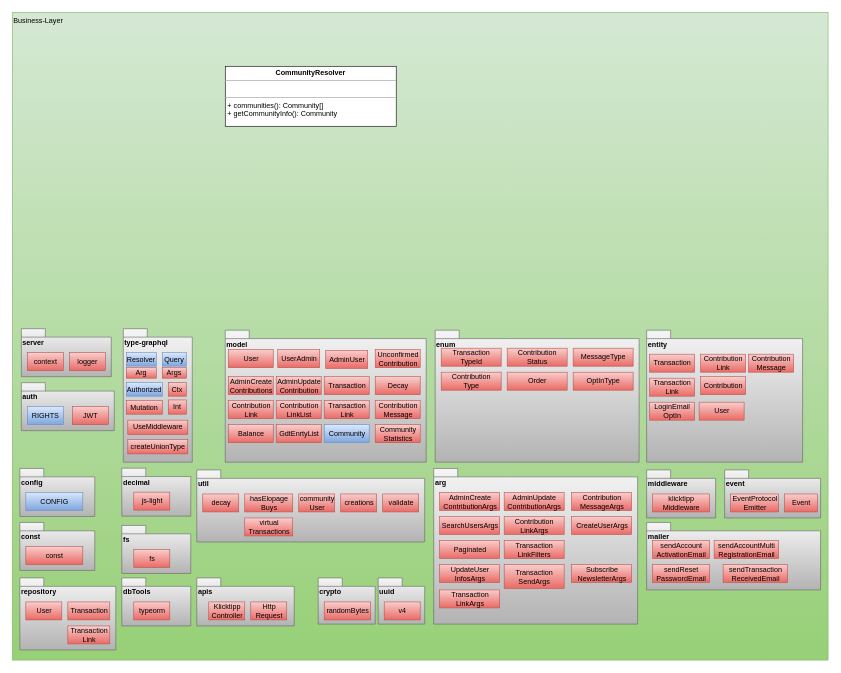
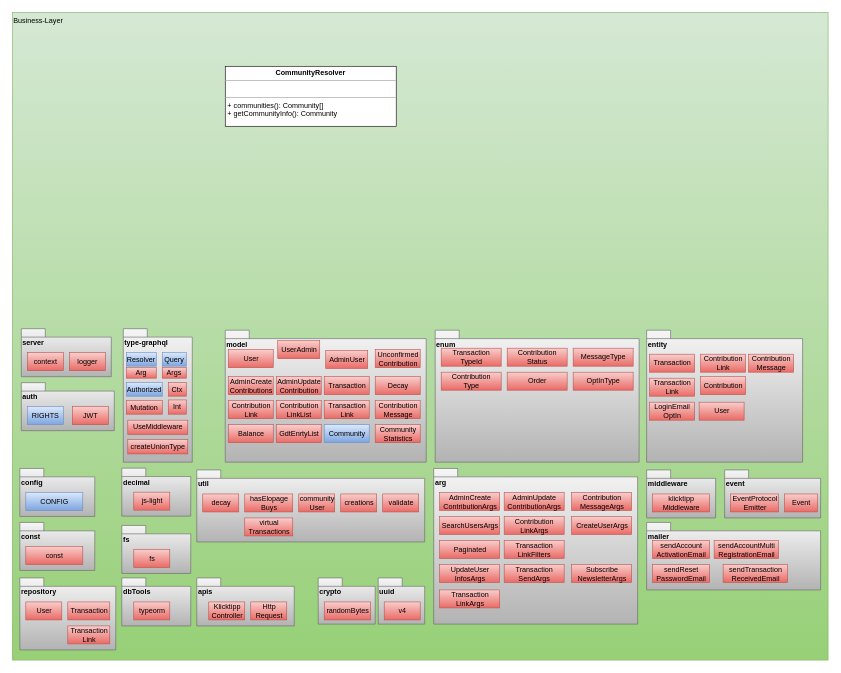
  <mxCell id="0" />
  <mxCell id="1" parent="0" />
  <mxCell id="2" value="Business-Layer" style="rounded=0;whiteSpace=wrap;html=1;fillColor=#d5e8d4;strokeColor=#82b366;gradientColor=#97d077;align=left;verticalAlign=top;" parent="1" vertex="1"><mxGeometry x="20" y="20" width="1360" height="1080" as="geometry" /></mxCell>
  <mxCell id="3" value="server" style="shape=folder;fontStyle=1;spacingTop=10;tabWidth=40;tabHeight=14;tabPosition=left;html=1;align=left;verticalAlign=top;fillColor=#f5f5f5;gradientColor=#b3b3b3;strokeColor=#666666;" parent="1" vertex="1"><mxGeometry x="35" y="547.5" width="150" height="80" as="geometry" /></mxCell>
  <mxCell id="4" value="context" style="html=1;fillColor=#f8cecc;gradientColor=#ea6b66;strokeColor=#b85450;" parent="1" vertex="1"><mxGeometry x="45" y="587.5" width="60" height="30" as="geometry" /></mxCell>
  <mxCell id="5" value="logger" style="html=1;fillColor=#f8cecc;gradientColor=#ea6b66;strokeColor=#b85450;" parent="1" vertex="1"><mxGeometry x="115" y="587.5" width="60" height="30" as="geometry" /></mxCell>
  <mxCell id="6" value="model" style="shape=folder;fontStyle=1;spacingTop=10;tabWidth=40;tabHeight=14;tabPosition=left;html=1;align=left;verticalAlign=top;fillColor=#f5f5f5;gradientColor=#b3b3b3;strokeColor=#666666;" parent="1" vertex="1"><mxGeometry x="375" y="550" width="335" height="220" as="geometry" /></mxCell>
  <mxCell id="7" value="auth" style="shape=folder;fontStyle=1;spacingTop=10;tabWidth=40;tabHeight=14;tabPosition=left;html=1;align=left;verticalAlign=top;fillColor=#f5f5f5;gradientColor=#b3b3b3;strokeColor=#666666;" parent="1" vertex="1"><mxGeometry x="35" y="637.5" width="155" height="80" as="geometry" /></mxCell>
  <mxCell id="8" value="RIGHTS" style="html=1;fillColor=#dae8fc;gradientColor=#7ea6e0;strokeColor=#6c8ebf;" parent="1" vertex="1"><mxGeometry x="45" y="677.5" width="60" height="30" as="geometry" /></mxCell>
  <mxCell id="9" value="repository" style="shape=folder;fontStyle=1;spacingTop=10;tabWidth=40;tabHeight=14;tabPosition=left;html=1;align=left;verticalAlign=top;fillColor=#f5f5f5;gradientColor=#b3b3b3;strokeColor=#666666;" parent="1" vertex="1"><mxGeometry x="32.5" y="963" width="160" height="120" as="geometry" /></mxCell>
  <mxCell id="10" value="User" style="html=1;fillColor=#f8cecc;gradientColor=#ea6b66;strokeColor=#b85450;" parent="1" vertex="1"><mxGeometry x="42.5" y="1003" width="60" height="30" as="geometry" /></mxCell>
  <mxCell id="11" value="arg" style="shape=folder;fontStyle=1;spacingTop=10;tabWidth=40;tabHeight=14;tabPosition=left;html=1;align=left;verticalAlign=top;fillColor=#f5f5f5;gradientColor=#b3b3b3;strokeColor=#666666;" parent="1" vertex="1"><mxGeometry x="722.5" y="780.5" width="340" height="259.5" as="geometry" /></mxCell>
  <mxCell id="12" value="AdminCreate&lt;br&gt;ContributionArgs" style="html=1;fillColor=#f8cecc;gradientColor=#ea6b66;strokeColor=#b85450;" parent="1" vertex="1"><mxGeometry x="732.5" y="820.5" width="100" height="30" as="geometry" /></mxCell>
  <mxCell id="13" value="AdminUpdate&lt;br&gt;ContributionArgs" style="html=1;fillColor=#f8cecc;gradientColor=#ea6b66;strokeColor=#b85450;" parent="1" vertex="1"><mxGeometry x="840" y="820.5" width="100" height="30" as="geometry" /></mxCell>
  <mxCell id="14" value="SearchUsersArgs" style="html=1;fillColor=#f8cecc;gradientColor=#ea6b66;strokeColor=#b85450;" parent="1" vertex="1"><mxGeometry x="732.5" y="860.5" width="100" height="30" as="geometry" /></mxCell>
  <mxCell id="15" value="Contribution&lt;br&gt;LinkArgs" style="html=1;fillColor=#f8cecc;gradientColor=#ea6b66;strokeColor=#b85450;" parent="1" vertex="1"><mxGeometry x="840" y="860.5" width="100" height="30" as="geometry" /></mxCell>
  <mxCell id="16" value="entity" style="shape=folder;fontStyle=1;spacingTop=10;tabWidth=40;tabHeight=14;tabPosition=left;html=1;align=left;verticalAlign=top;fillColor=#f5f5f5;gradientColor=#b3b3b3;strokeColor=#666666;" parent="1" vertex="1"><mxGeometry x="1077.5" y="550" width="260" height="220" as="geometry" /></mxCell>
  <mxCell id="17" value="Transaction" style="html=1;fillColor=#f8cecc;gradientColor=#ea6b66;strokeColor=#b85450;" parent="1" vertex="1"><mxGeometry x="1082.5" y="590" width="75" height="30" as="geometry" /></mxCell>
  <mxCell id="18" value="Contribution&lt;br&gt;Link" style="html=1;fillColor=#f8cecc;gradientColor=#ea6b66;strokeColor=#b85450;" parent="1" vertex="1"><mxGeometry x="1167.5" y="590" width="75" height="30" as="geometry" /></mxCell>
  <mxCell id="19" value="Transaction&lt;br&gt;Link" style="html=1;fillColor=#f8cecc;gradientColor=#ea6b66;strokeColor=#b85450;" parent="1" vertex="1"><mxGeometry x="1082.5" y="630" width="75" height="30" as="geometry" /></mxCell>
  <mxCell id="20" value="Transaction" style="html=1;fillColor=#f8cecc;gradientColor=#ea6b66;strokeColor=#b85450;" parent="1" vertex="1"><mxGeometry x="112.5" y="1003" width="70" height="30" as="geometry" /></mxCell>
  <mxCell id="21" value="Contribution" style="html=1;fillColor=#f8cecc;gradientColor=#ea6b66;strokeColor=#b85450;" parent="1" vertex="1"><mxGeometry x="1167.5" y="627.5" width="75" height="30" as="geometry" /></mxCell>
  <mxCell id="22" value="LoginEmail&lt;br&gt;OptIn" style="html=1;fillColor=#f8cecc;gradientColor=#ea6b66;strokeColor=#b85450;" parent="1" vertex="1"><mxGeometry x="1082.5" y="670" width="75" height="30" as="geometry" /></mxCell>
  <mxCell id="23" value="User" style="html=1;fillColor=#f8cecc;gradientColor=#ea6b66;strokeColor=#b85450;" parent="1" vertex="1"><mxGeometry x="1165" y="670" width="75" height="30" as="geometry" /></mxCell>
  <mxCell id="24" value="enum" style="shape=folder;fontStyle=1;spacingTop=10;tabWidth=40;tabHeight=14;tabPosition=left;html=1;align=left;verticalAlign=top;fillColor=#f5f5f5;gradientColor=#b3b3b3;strokeColor=#666666;" parent="1" vertex="1"><mxGeometry x="725" y="550" width="340" height="220" as="geometry" /></mxCell>
  <mxCell id="25" value="Transaction&lt;br&gt;TypeId" style="html=1;fillColor=#f8cecc;gradientColor=#ea6b66;strokeColor=#b85450;" parent="1" vertex="1"><mxGeometry x="735" y="580" width="100" height="30" as="geometry" /></mxCell>
  <mxCell id="26" value="Contribution&lt;br&gt;Type" style="html=1;fillColor=#f8cecc;gradientColor=#ea6b66;strokeColor=#b85450;" parent="1" vertex="1"><mxGeometry x="735" y="620" width="100" height="30" as="geometry" /></mxCell>
  <mxCell id="27" value="Contribution&lt;br&gt;Status" style="html=1;fillColor=#f8cecc;gradientColor=#ea6b66;strokeColor=#b85450;" parent="1" vertex="1"><mxGeometry x="845" y="580" width="100" height="30" as="geometry" /></mxCell>
  <mxCell id="28" value="Paginated" style="html=1;fillColor=#f8cecc;gradientColor=#ea6b66;strokeColor=#b85450;" parent="1" vertex="1"><mxGeometry x="732.5" y="900.5" width="100" height="30" as="geometry" /></mxCell>
  <mxCell id="29" value="Transaction&lt;br&gt;LinkFilters" style="html=1;fillColor=#f8cecc;gradientColor=#ea6b66;strokeColor=#b85450;" parent="1" vertex="1"><mxGeometry x="840" y="900.5" width="100" height="30" as="geometry" /></mxCell>
  <mxCell id="30" value="Order" style="html=1;fillColor=#f8cecc;gradientColor=#ea6b66;strokeColor=#b85450;" parent="1" vertex="1"><mxGeometry x="845" y="620" width="100" height="30" as="geometry" /></mxCell>
  <mxCell id="31" value="mailer" style="shape=folder;fontStyle=1;spacingTop=10;tabWidth=40;tabHeight=14;tabPosition=left;html=1;align=left;verticalAlign=top;fillColor=#f5f5f5;gradientColor=#b3b3b3;strokeColor=#666666;" parent="1" vertex="1"><mxGeometry x="1077.5" y="870.5" width="290" height="112.5" as="geometry" /></mxCell>
  <mxCell id="32" value="sendAccount&lt;br&gt;ActivationEmail" style="html=1;fillColor=#f8cecc;gradientColor=#ea6b66;strokeColor=#b85450;" parent="1" vertex="1"><mxGeometry x="1087.5" y="900.5" width="95" height="30" as="geometry" /></mxCell>
  <mxCell id="33" value="config" style="shape=folder;fontStyle=1;spacingTop=10;tabWidth=40;tabHeight=14;tabPosition=left;html=1;align=left;verticalAlign=top;fillColor=#f5f5f5;gradientColor=#b3b3b3;strokeColor=#666666;" parent="1" vertex="1"><mxGeometry x="32.5" y="780.5" width="125" height="80" as="geometry" /></mxCell>
  <mxCell id="34" value="CONFIG" style="html=1;fillColor=#dae8fc;gradientColor=#7ea6e0;strokeColor=#6c8ebf;" parent="1" vertex="1"><mxGeometry x="42.5" y="820.5" width="95" height="30" as="geometry" /></mxCell>
  <mxCell id="35" value="const" style="shape=folder;fontStyle=1;spacingTop=10;tabWidth=40;tabHeight=14;tabPosition=left;html=1;align=left;verticalAlign=top;fillColor=#f5f5f5;gradientColor=#b3b3b3;strokeColor=#666666;" parent="1" vertex="1"><mxGeometry x="32.5" y="870.5" width="125" height="80" as="geometry" /></mxCell>
  <mxCell id="36" value="const" style="html=1;fillColor=#f8cecc;gradientColor=#ea6b66;strokeColor=#b85450;" parent="1" vertex="1"><mxGeometry x="42.5" y="910.5" width="95" height="30" as="geometry" /></mxCell>
  <mxCell id="37" value="Contribution&lt;br&gt;Message" style="html=1;fillColor=#f8cecc;gradientColor=#ea6b66;strokeColor=#b85450;" parent="1" vertex="1"><mxGeometry x="1247.5" y="590" width="75" height="30" as="geometry" /></mxCell>
  <mxCell id="38" value="Contribution&lt;br&gt;MessageArgs" style="html=1;fillColor=#f8cecc;gradientColor=#ea6b66;strokeColor=#b85450;" parent="1" vertex="1"><mxGeometry x="952.5" y="820.5" width="100" height="30" as="geometry" /></mxCell>
  <mxCell id="39" value="MessageType" style="html=1;fillColor=#f8cecc;gradientColor=#ea6b66;strokeColor=#b85450;" parent="1" vertex="1"><mxGeometry x="955" y="580" width="100" height="30" as="geometry" /></mxCell>
  <mxCell id="40" value="type-graphql" style="shape=folder;fontStyle=1;spacingTop=10;tabWidth=40;tabHeight=14;tabPosition=left;html=1;align=left;verticalAlign=top;fillColor=#f5f5f5;gradientColor=#b3b3b3;strokeColor=#666666;" parent="1" vertex="1"><mxGeometry x="205" y="547.5" width="115" height="222.5" as="geometry" /></mxCell>
  <mxCell id="41" value="dbTools" style="shape=folder;fontStyle=1;spacingTop=10;tabWidth=40;tabHeight=14;tabPosition=left;html=1;align=left;verticalAlign=top;fillColor=#f5f5f5;gradientColor=#b3b3b3;strokeColor=#666666;" parent="1" vertex="1"><mxGeometry x="202.5" y="963" width="115" height="80" as="geometry" /></mxCell>
  <mxCell id="42" value="typeorm" style="html=1;fillColor=#f8cecc;gradientColor=#ea6b66;strokeColor=#b85450;" parent="1" vertex="1"><mxGeometry x="222.5" y="1003" width="60" height="30" as="geometry" /></mxCell>
  <mxCell id="43" value="Resolver" style="rounded=0;whiteSpace=wrap;html=1;fillColor=#dae8fc;gradientColor=#7ea6e0;strokeColor=#6c8ebf;" parent="1" vertex="1"><mxGeometry x="210" y="587.5" width="50" height="22.5" as="geometry" /></mxCell>
  <mxCell id="44" value="Query" style="rounded=0;whiteSpace=wrap;html=1;fillColor=#dae8fc;gradientColor=#7ea6e0;strokeColor=#6c8ebf;" parent="1" vertex="1"><mxGeometry x="270" y="587.5" width="40" height="22.5" as="geometry" /></mxCell>
  <mxCell id="45" value="Arg" style="rounded=0;whiteSpace=wrap;html=1;fillColor=#f8cecc;gradientColor=#ea6b66;strokeColor=#b85450;" parent="1" vertex="1"><mxGeometry x="210" y="612.5" width="50" height="17.5" as="geometry" /></mxCell>
  <mxCell id="46" value="Args" style="rounded=0;whiteSpace=wrap;html=1;fillColor=#f8cecc;gradientColor=#ea6b66;strokeColor=#b85450;" parent="1" vertex="1"><mxGeometry x="270" y="612.5" width="40" height="17.5" as="geometry" /></mxCell>
  <mxCell id="47" value="Authorized" style="rounded=0;whiteSpace=wrap;html=1;fillColor=#dae8fc;gradientColor=#7ea6e0;strokeColor=#6c8ebf;" parent="1" vertex="1"><mxGeometry x="210" y="637.5" width="60" height="22.5" as="geometry" /></mxCell>
  <mxCell id="48" value="Mutation" style="rounded=0;whiteSpace=wrap;html=1;fillColor=#f8cecc;gradientColor=#ea6b66;strokeColor=#b85450;" parent="1" vertex="1"><mxGeometry x="210" y="667.5" width="60" height="22.5" as="geometry" /></mxCell>
  <mxCell id="49" value="Ctx" style="rounded=0;whiteSpace=wrap;html=1;fillColor=#f8cecc;gradientColor=#ea6b66;strokeColor=#b85450;" parent="1" vertex="1"><mxGeometry x="280" y="637.5" width="30" height="22.5" as="geometry" /></mxCell>
  <mxCell id="50" value="fs" style="shape=folder;fontStyle=1;spacingTop=10;tabWidth=40;tabHeight=14;tabPosition=left;html=1;align=left;verticalAlign=top;fillColor=#f5f5f5;gradientColor=#b3b3b3;strokeColor=#666666;" parent="1" vertex="1"><mxGeometry x="202.5" y="875.5" width="115" height="80" as="geometry" /></mxCell>
  <mxCell id="51" value="fs" style="html=1;fillColor=#f8cecc;gradientColor=#ea6b66;strokeColor=#b85450;" parent="1" vertex="1"><mxGeometry x="222.5" y="915.5" width="60" height="30" as="geometry" /></mxCell>
  <mxCell id="52" value="JWT" style="html=1;fillColor=#f8cecc;gradientColor=#ea6b66;strokeColor=#b85450;" parent="1" vertex="1"><mxGeometry x="120" y="677.5" width="60" height="30" as="geometry" /></mxCell>
  <mxCell id="53" value="CreateUserArgs" style="html=1;fillColor=#f8cecc;gradientColor=#ea6b66;strokeColor=#b85450;" parent="1" vertex="1"><mxGeometry x="952.5" y="860.5" width="100" height="30" as="geometry" /></mxCell>
  <mxCell id="54" value="UpdateUser&lt;br&gt;InfosArgs" style="html=1;fillColor=#f8cecc;gradientColor=#ea6b66;strokeColor=#b85450;" parent="1" vertex="1"><mxGeometry x="732.5" y="940.5" width="100" height="30" as="geometry" /></mxCell>
  <mxCell id="55" value="middleware" style="shape=folder;fontStyle=1;spacingTop=10;tabWidth=40;tabHeight=14;tabPosition=left;html=1;align=left;verticalAlign=top;fillColor=#f5f5f5;gradientColor=#b3b3b3;strokeColor=#666666;" parent="1" vertex="1"><mxGeometry x="1077.5" y="783" width="115" height="80" as="geometry" /></mxCell>
  <mxCell id="56" value="klicktipp&lt;br&gt;Middleware" style="html=1;fillColor=#f8cecc;gradientColor=#ea6b66;strokeColor=#b85450;" parent="1" vertex="1"><mxGeometry x="1087.5" y="823" width="95" height="30" as="geometry" /></mxCell>
  <mxCell id="57" value="OptInType" style="html=1;fillColor=#f8cecc;gradientColor=#ea6b66;strokeColor=#b85450;" parent="1" vertex="1"><mxGeometry x="955" y="620" width="100" height="30" as="geometry" /></mxCell>
  <mxCell id="58" value="sendReset&lt;br&gt;PasswordEmail" style="html=1;fillColor=#f8cecc;gradientColor=#ea6b66;strokeColor=#b85450;" parent="1" vertex="1"><mxGeometry x="1087.5" y="940.5" width="95" height="30" as="geometry" /></mxCell>
  <mxCell id="59" value="sendAccountMulti&lt;br&gt;RegistrationEmail" style="html=1;fillColor=#f8cecc;gradientColor=#ea6b66;strokeColor=#b85450;" parent="1" vertex="1"><mxGeometry x="1190" y="900.5" width="107.5" height="30" as="geometry" /></mxCell>
  <mxCell id="60" value="apis" style="shape=folder;fontStyle=1;spacingTop=10;tabWidth=40;tabHeight=14;tabPosition=left;html=1;align=left;verticalAlign=top;fillColor=#f5f5f5;gradientColor=#b3b3b3;strokeColor=#666666;" parent="1" vertex="1"><mxGeometry x="327.5" y="963" width="162.5" height="80" as="geometry" /></mxCell>
  <mxCell id="61" value="Klicktipp&lt;br&gt;Controller" style="html=1;fillColor=#f8cecc;gradientColor=#ea6b66;strokeColor=#b85450;" parent="1" vertex="1"><mxGeometry x="347.5" y="1003" width="60" height="30" as="geometry" /></mxCell>
  <mxCell id="62" value="event" style="shape=folder;fontStyle=1;spacingTop=10;tabWidth=40;tabHeight=14;tabPosition=left;html=1;align=left;verticalAlign=top;fillColor=#f5f5f5;gradientColor=#b3b3b3;strokeColor=#666666;" parent="1" vertex="1"><mxGeometry x="1207.5" y="783" width="160" height="80" as="geometry" /></mxCell>
  <mxCell id="63" value="EventProtocol&lt;br&gt;Emitter" style="html=1;fillColor=#f8cecc;gradientColor=#ea6b66;strokeColor=#b85450;" parent="1" vertex="1"><mxGeometry x="1217.5" y="823" width="80" height="30" as="geometry" /></mxCell>
  <mxCell id="64" value="Event" style="html=1;fillColor=#f8cecc;gradientColor=#ea6b66;strokeColor=#b85450;" parent="1" vertex="1"><mxGeometry x="1307.5" y="823" width="55" height="30" as="geometry" /></mxCell>
  <mxCell id="65" value="Int" style="rounded=0;whiteSpace=wrap;html=1;fillColor=#f8cecc;gradientColor=#ea6b66;strokeColor=#b85450;" parent="1" vertex="1"><mxGeometry x="280" y="666.25" width="30" height="23.75" as="geometry" /></mxCell>
  <mxCell id="66" value="decimal" style="shape=folder;fontStyle=1;spacingTop=10;tabWidth=40;tabHeight=14;tabPosition=left;html=1;align=left;verticalAlign=top;fillColor=#f5f5f5;gradientColor=#b3b3b3;strokeColor=#666666;" parent="1" vertex="1"><mxGeometry x="202.5" y="780" width="115" height="80" as="geometry" /></mxCell>
  <mxCell id="67" value="js-light" style="html=1;fillColor=#f8cecc;gradientColor=#ea6b66;strokeColor=#b85450;" parent="1" vertex="1"><mxGeometry x="222.5" y="820" width="60" height="30" as="geometry" /></mxCell>
- <mxCell id="68" value="UserAdmin" style="html=1;fillColor=#f8cecc;gradientColor=#ea6b66;strokeColor=#b85450;" parent="1" vertex="1"><mxGeometry x="462.5" y="582.5" width="70" height="30" as="geometry" /></mxCell>
+ <mxCell id="68" value="UserAdmin" style="html=1;fillColor=#f8cecc;gradientColor=#ea6b66;strokeColor=#b85450;" parent="1" vertex="1"><mxGeometry x="462.5" y="567.5" width="70" height="30" as="geometry" /></mxCell>
  <mxCell id="69" value="Unconfirmed&lt;br&gt;Contribution" style="html=1;fillColor=#f8cecc;gradientColor=#ea6b66;strokeColor=#b85450;" parent="1" vertex="1"><mxGeometry x="625" y="582.5" width="75" height="30" as="geometry" /></mxCell>
  <mxCell id="70" value="AdminCreate&lt;br&gt;Contributions" style="html=1;fillColor=#f8cecc;gradientColor=#ea6b66;strokeColor=#b85450;" parent="1" vertex="1"><mxGeometry x="380" y="627.5" width="75" height="30" as="geometry" /></mxCell>
  <mxCell id="71" value="AdminUpdate&lt;br&gt;Contribution" style="html=1;fillColor=#f8cecc;gradientColor=#ea6b66;strokeColor=#b85450;" parent="1" vertex="1"><mxGeometry x="460" y="627.5" width="75" height="30" as="geometry" /></mxCell>
  <mxCell id="72" value="Contribution&lt;br&gt;Link" style="html=1;fillColor=#f8cecc;gradientColor=#ea6b66;strokeColor=#b85450;" parent="1" vertex="1"><mxGeometry x="380" y="667.5" width="75" height="30" as="geometry" /></mxCell>
  <mxCell id="73" value="Contribution&lt;br&gt;LinkList" style="html=1;fillColor=#f8cecc;gradientColor=#ea6b66;strokeColor=#b85450;" parent="1" vertex="1"><mxGeometry x="460" y="667.5" width="75" height="30" as="geometry" /></mxCell>
  <mxCell id="74" value="Transaction" style="html=1;fillColor=#f8cecc;gradientColor=#ea6b66;strokeColor=#b85450;" parent="1" vertex="1"><mxGeometry x="540" y="627.5" width="75" height="30" as="geometry" /></mxCell>
  <mxCell id="75" value="Transaction&lt;br&gt;Link" style="html=1;fillColor=#f8cecc;gradientColor=#ea6b66;strokeColor=#b85450;" parent="1" vertex="1"><mxGeometry x="540" y="667.5" width="75" height="30" as="geometry" /></mxCell>
  <mxCell id="76" value="User" style="html=1;fillColor=#f8cecc;gradientColor=#ea6b66;strokeColor=#b85450;" parent="1" vertex="1"><mxGeometry x="380" y="582.5" width="75" height="30" as="geometry" /></mxCell>
  <mxCell id="77" value="Decay" style="html=1;fillColor=#f8cecc;gradientColor=#ea6b66;strokeColor=#b85450;" parent="1" vertex="1"><mxGeometry x="625" y="627.5" width="75" height="30" as="geometry" /></mxCell>
  <mxCell id="78" value="Contribution&lt;br&gt;Message" style="html=1;fillColor=#f8cecc;gradientColor=#ea6b66;strokeColor=#b85450;" parent="1" vertex="1"><mxGeometry x="625" y="667.5" width="75" height="30" as="geometry" /></mxCell>
  <mxCell id="79" value="AdminUser" style="html=1;fillColor=#f8cecc;gradientColor=#ea6b66;strokeColor=#b85450;" parent="1" vertex="1"><mxGeometry x="542.5" y="583.75" width="70" height="30" as="geometry" /></mxCell>
  <mxCell id="80" value="sendTransaction&lt;br&gt;ReceivedEmail" style="html=1;fillColor=#f8cecc;gradientColor=#ea6b66;strokeColor=#b85450;" parent="1" vertex="1"><mxGeometry x="1205" y="940.5" width="107.5" height="30" as="geometry" /></mxCell>
- <mxCell id="81" value="Transaction&lt;br&gt;SendArgs" style="html=1;fillColor=#f8cecc;gradientColor=#ea6b66;strokeColor=#b85450;" parent="1" vertex="1"><mxGeometry x="840" y="940.5" width="100" height="40" as="geometry" /></mxCell>
+ <mxCell id="81" value="Transaction&lt;br&gt;SendArgs" style="html=1;fillColor=#f8cecc;gradientColor=#ea6b66;strokeColor=#b85450;" parent="1" vertex="1"><mxGeometry x="840" y="940.5" width="100" height="30" as="geometry" /></mxCell>
  <mxCell id="82" value="Transaction&lt;br&gt;Link" style="html=1;fillColor=#f8cecc;gradientColor=#ea6b66;strokeColor=#b85450;" parent="1" vertex="1"><mxGeometry x="112.5" y="1043" width="70" height="30" as="geometry" /></mxCell>
  <mxCell id="83" value="util" style="shape=folder;fontStyle=1;spacingTop=10;tabWidth=40;tabHeight=14;tabPosition=left;html=1;align=left;verticalAlign=top;fillColor=#f5f5f5;gradientColor=#b3b3b3;strokeColor=#666666;" parent="1" vertex="1"><mxGeometry x="327.5" y="783" width="380" height="120" as="geometry" /></mxCell>
  <mxCell id="84" value="decay" style="html=1;fillColor=#f8cecc;gradientColor=#ea6b66;strokeColor=#b85450;" parent="1" vertex="1"><mxGeometry x="337.5" y="823" width="60" height="30" as="geometry" /></mxCell>
  <mxCell id="85" value="hasElopage&lt;br&gt;Buys" style="html=1;fillColor=#f8cecc;gradientColor=#ea6b66;strokeColor=#b85450;" parent="1" vertex="1"><mxGeometry x="407.5" y="823" width="80" height="30" as="geometry" /></mxCell>
  <mxCell id="86" value="community&lt;br&gt;User" style="html=1;fillColor=#f8cecc;gradientColor=#ea6b66;strokeColor=#b85450;" parent="1" vertex="1"><mxGeometry x="497.5" y="823" width="60" height="30" as="geometry" /></mxCell>
  <mxCell id="87" value="creations" style="html=1;fillColor=#f8cecc;gradientColor=#ea6b66;strokeColor=#b85450;" parent="1" vertex="1"><mxGeometry x="567.5" y="823" width="60" height="30" as="geometry" /></mxCell>
  <mxCell id="88" value="validate" style="html=1;fillColor=#f8cecc;gradientColor=#ea6b66;strokeColor=#b85450;" parent="1" vertex="1"><mxGeometry x="637.5" y="823" width="60" height="30" as="geometry" /></mxCell>
  <mxCell id="89" value="virtual&lt;br&gt;Transactions" style="html=1;fillColor=#f8cecc;gradientColor=#ea6b66;strokeColor=#b85450;" parent="1" vertex="1"><mxGeometry x="407.5" y="863" width="80" height="30" as="geometry" /></mxCell>
  <mxCell id="90" value="Balance" style="html=1;fillColor=#f8cecc;gradientColor=#ea6b66;strokeColor=#b85450;" parent="1" vertex="1"><mxGeometry x="380" y="707.5" width="75" height="30" as="geometry" /></mxCell>
  <mxCell id="91" value="&lt;p style=&quot;margin: 0px ; margin-top: 4px ; text-align: center&quot;&gt;&lt;b&gt;CommunityResolver&lt;/b&gt;&lt;/p&gt;&lt;hr size=&quot;1&quot;&gt;&lt;p style=&quot;margin: 0px ; margin-left: 4px&quot;&gt;&lt;br&gt;&lt;/p&gt;&lt;hr size=&quot;1&quot;&gt;&lt;p style=&quot;margin: 0px ; margin-left: 4px&quot;&gt;+ communities():&amp;nbsp;Community[]&lt;/p&gt;&lt;p style=&quot;margin: 0px ; margin-left: 4px&quot;&gt;&lt;span&gt;+ getCommunityInfo(): Community&lt;/span&gt;&lt;/p&gt;" style="verticalAlign=top;align=left;overflow=fill;fontSize=12;fontFamily=Helvetica;html=1;" parent="1" vertex="1"><mxGeometry x="375" y="110" width="285" height="100" as="geometry" /></mxCell>
  <mxCell id="92" value="GdtEnrtyList" style="html=1;fillColor=#f8cecc;gradientColor=#ea6b66;strokeColor=#b85450;" parent="1" vertex="1"><mxGeometry x="460" y="707.5" width="75" height="30" as="geometry" /></mxCell>
  <mxCell id="93" value="Http&lt;br&gt;Request" style="html=1;fillColor=#f8cecc;gradientColor=#ea6b66;strokeColor=#b85450;" parent="1" vertex="1"><mxGeometry x="417.5" y="1003" width="60" height="30" as="geometry" /></mxCell>
  <mxCell id="94" value="Community" style="html=1;fillColor=#dae8fc;gradientColor=#7ea6e0;strokeColor=#6c8ebf;" parent="1" vertex="1"><mxGeometry x="540" y="707.5" width="75" height="30" as="geometry" /></mxCell>
  <mxCell id="95" value="Subscribe&lt;br&gt;NewsletterArgs" style="html=1;fillColor=#f8cecc;gradientColor=#ea6b66;strokeColor=#b85450;" vertex="1" parent="1"><mxGeometry x="952.5" y="940.5" width="100" height="30" as="geometry" /></mxCell>
  <mxCell id="96" value="Community&lt;br&gt;Statistics" style="html=1;fillColor=#f8cecc;gradientColor=#ea6b66;strokeColor=#b85450;" vertex="1" parent="1"><mxGeometry x="625" y="707.5" width="75" height="30" as="geometry" /></mxCell>
  <mxCell id="97" value="UseMiddleware" style="rounded=0;whiteSpace=wrap;html=1;fillColor=#f8cecc;gradientColor=#ea6b66;strokeColor=#b85450;" vertex="1" parent="1"><mxGeometry x="212.5" y="700" width="100" height="23.75" as="geometry" /></mxCell>
  <mxCell id="98" value="createUnionType" style="rounded=0;whiteSpace=wrap;html=1;fillColor=#f8cecc;gradientColor=#ea6b66;strokeColor=#b85450;" vertex="1" parent="1"><mxGeometry x="212.5" y="732.5" width="100" height="23.75" as="geometry" /></mxCell>
  <mxCell id="99" value="Transaction&lt;br&gt;LinkArgs" style="html=1;fillColor=#f8cecc;gradientColor=#ea6b66;strokeColor=#b85450;" vertex="1" parent="1"><mxGeometry x="732.5" y="983" width="100" height="30" as="geometry" /></mxCell>
  <mxCell id="100" value="uuid" style="shape=folder;fontStyle=1;spacingTop=10;tabWidth=40;tabHeight=14;tabPosition=left;html=1;align=left;verticalAlign=top;fillColor=#f5f5f5;gradientColor=#b3b3b3;strokeColor=#666666;" vertex="1" parent="1"><mxGeometry x="630" y="963" width="77.5" height="77" as="geometry" /></mxCell>
  <mxCell id="101" value="v4" style="html=1;fillColor=#f8cecc;gradientColor=#ea6b66;strokeColor=#b85450;" vertex="1" parent="1"><mxGeometry x="640" y="1003" width="60" height="30" as="geometry" /></mxCell>
  <mxCell id="102" value="crypto" style="shape=folder;fontStyle=1;spacingTop=10;tabWidth=40;tabHeight=14;tabPosition=left;html=1;align=left;verticalAlign=top;fillColor=#f5f5f5;gradientColor=#b3b3b3;strokeColor=#666666;" vertex="1" parent="1"><mxGeometry x="530" y="963" width="95" height="77" as="geometry" /></mxCell>
  <mxCell id="103" value="randomBytes" style="html=1;fillColor=#f8cecc;gradientColor=#ea6b66;strokeColor=#b85450;" vertex="1" parent="1"><mxGeometry x="540" y="1003" width="77.5" height="30" as="geometry" /></mxCell>
